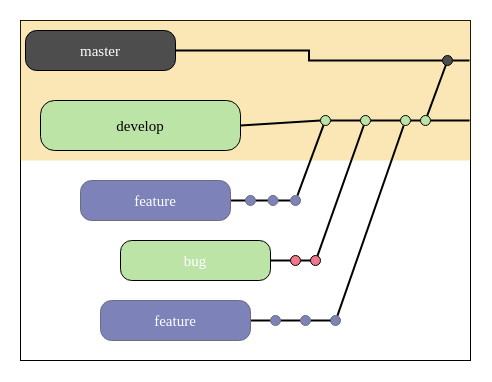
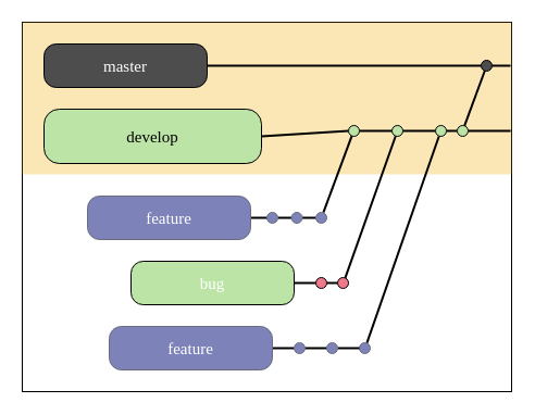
  <mxCell id="0" />
  <mxCell id="1" parent="0" />
  <mxCell id="2" value="" style="rounded=0;whiteSpace=wrap;html=1;strokeColor=#000000;fillColor=none;fontFamily=Ubuntu;fontSize=11;fontColor=#000000;" parent="1" vertex="1"><mxGeometry width="450" height="340" as="geometry" x="20" y="20" /></mxCell>
  <mxCell id="3" value="" style="rounded=0;whiteSpace=wrap;html=1;fillColor=#F2AF0D;opacity=30;spacing=2;strokeColor=none;" parent="1" vertex="1"><mxGeometry width="450" height="140" as="geometry" x="20" y="20" /></mxCell>
  <mxCell id="4" style="edgeStyle=orthogonalEdgeStyle;rounded=0;jumpStyle=none;jumpSize=6;orthogonalLoop=1;jettySize=auto;html=1;exitX=1;exitY=0.5;exitDx=0;exitDy=0;entryX=0;entryY=0.5;entryDx=0;entryDy=0;startSize=6;endSize=2;strokeWidth=2;fontSize=15;fontColor=#000000;endArrow=none;endFill=0;" parent="1" source="5" target="9" edge="1"><mxGeometry relative="1" as="geometry" /></mxCell>
- <mxCell id="5" value="master" style="rounded=1;whiteSpace=wrap;html=1;fillColor=#4D4D4D;fontColor=#FFFFFF;arcSize=28;fontStyle=0;fontSize=15;fontFamily=Ubuntu;" parent="1" vertex="1"><mxGeometry x="25" y="30" width="150" height="40" as="geometry" /></mxCell>
+ <mxCell id="5" value="master" style="rounded=1;whiteSpace=wrap;html=1;fillColor=#4D4D4D;fontColor=#FFFFFF;arcSize=28;fontStyle=0;fontSize=15;fontFamily=Ubuntu;" parent="1" vertex="1"><mxGeometry x="40" y="40" width="150" height="40" as="geometry" /></mxCell>
  <mxCell id="6" value="develop" style="rounded=1;whiteSpace=wrap;html=1;fillColor=#BDE4A7;fontColor=#000000;arcSize=28;fontStyle=0;fontSize=15;fontFamily=Ubuntu;" parent="1" vertex="1"><mxGeometry x="40" y="100" width="200" height="50" as="geometry" /></mxCell>
  <mxCell id="7" style="edgeStyle=none;rounded=0;jumpStyle=none;jumpSize=6;orthogonalLoop=1;jettySize=auto;html=1;exitX=1;exitY=0.5;exitDx=0;exitDy=0;entryX=0;entryY=0.5;entryDx=0;entryDy=0;startSize=6;endArrow=none;endFill=0;endSize=2;strokeWidth=2;fontSize=15;fontColor=#FFFFFF;" parent="1" source="6" target="20" edge="1"><mxGeometry relative="1" as="geometry"><mxPoint x="225.056" y="120.056" as="sourcePoint" /></mxGeometry></mxCell>
  <mxCell id="8" style="edgeStyle=none;rounded=0;jumpStyle=none;jumpSize=6;orthogonalLoop=1;jettySize=auto;html=1;exitX=1;exitY=0.5;exitDx=0;exitDy=0;startSize=6;endArrow=none;endFill=0;endSize=2;strokeWidth=2;fontSize=15;fontColor=#FFFFFF;" parent="1" source="9" edge="1"><mxGeometry relative="1" as="geometry"><mxPoint x="469" y="60" as="targetPoint" /></mxGeometry></mxCell>
  <mxCell id="9" value="" style="ellipse;whiteSpace=wrap;html=1;aspect=fixed;rounded=1;fillColor=#4D4D4D;fontSize=15;fontColor=#000000;" parent="1" vertex="1"><mxGeometry x="442" y="55" width="10" height="10" as="geometry" /></mxCell>
  <mxCell id="10" style="edgeStyle=none;rounded=0;jumpStyle=none;jumpSize=6;orthogonalLoop=1;jettySize=auto;html=1;exitX=1;exitY=0.5;exitDx=0;exitDy=0;entryX=0;entryY=0.5;entryDx=0;entryDy=0;startSize=6;endSize=2;strokeWidth=2;fontSize=15;fontColor=#FFFFFF;endArrow=none;endFill=0;" parent="1" source="11" target="14" edge="1"><mxGeometry relative="1" as="geometry" /></mxCell>
  <mxCell id="11" value="feature&lt;br&gt;" style="rounded=1;whiteSpace=wrap;html=1;fillColor=#7D82B8;fontColor=#FFFFFF;arcSize=28;fontStyle=0;fontSize=15;strokeColor=#696D7D;fontFamily=Ubuntu;" parent="1" vertex="1"><mxGeometry x="80" y="180" width="150" height="40" as="geometry" /></mxCell>
  <mxCell id="12" style="edgeStyle=none;rounded=0;jumpStyle=none;jumpSize=6;orthogonalLoop=1;jettySize=auto;html=1;exitX=1;exitY=0.5;exitDx=0;exitDy=0;entryX=0;entryY=0.5;entryDx=0;entryDy=0;startSize=6;endSize=2;strokeWidth=2;fontSize=15;fontColor=#FFFFFF;endArrow=none;endFill=0;" parent="1" source="14" target="16" edge="1"><mxGeometry relative="1" as="geometry" /></mxCell>
  <mxCell id="13" style="edgeStyle=none;rounded=0;jumpStyle=none;jumpSize=6;orthogonalLoop=1;jettySize=auto;html=1;exitX=0;exitY=0.5;exitDx=0;exitDy=0;startSize=6;endArrow=none;endFill=0;endSize=2;strokeWidth=2;fontSize=15;fontColor=#FFFFFF;" parent="1" source="14" edge="1"><mxGeometry relative="1" as="geometry"><mxPoint x="250" y="199.952" as="targetPoint" /></mxGeometry></mxCell>
  <mxCell id="14" value="" style="ellipse;whiteSpace=wrap;html=1;aspect=fixed;rounded=1;fillColor=#7D82B8;fontSize=15;fontColor=#000000;strokeColor=#696D7D;" parent="1" vertex="1"><mxGeometry x="245" y="195" width="10" height="10" as="geometry" /></mxCell>
  <mxCell id="15" style="edgeStyle=none;rounded=0;jumpStyle=none;jumpSize=6;orthogonalLoop=1;jettySize=auto;html=1;exitX=1;exitY=0.5;exitDx=0;exitDy=0;entryX=0;entryY=0.5;entryDx=0;entryDy=0;startSize=6;endArrow=none;endFill=0;endSize=2;strokeWidth=2;fontSize=15;fontColor=#FFFFFF;" parent="1" source="16" target="18" edge="1"><mxGeometry relative="1" as="geometry" /></mxCell>
  <mxCell id="16" value="" style="ellipse;whiteSpace=wrap;html=1;aspect=fixed;rounded=1;fillColor=#7D82B8;fontSize=15;fontColor=#000000;strokeColor=#696D7D;" parent="1" vertex="1"><mxGeometry x="267.5" y="195" width="10" height="10" as="geometry" /></mxCell>
  <mxCell id="17" style="edgeStyle=none;rounded=0;jumpStyle=none;jumpSize=6;orthogonalLoop=1;jettySize=auto;html=1;exitX=0.69;exitY=0.016;exitDx=0;exitDy=0;entryX=0.303;entryY=0.965;entryDx=0;entryDy=0;startSize=6;endArrow=none;endFill=0;endSize=2;strokeWidth=2;fontSize=15;fontColor=#FFFFFF;exitPerimeter=0;entryPerimeter=0;" parent="1" source="18" target="20" edge="1"><mxGeometry relative="1" as="geometry" /></mxCell>
  <mxCell id="18" value="" style="ellipse;whiteSpace=wrap;html=1;aspect=fixed;rounded=1;fillColor=#7D82B8;fontSize=15;fontColor=#000000;strokeColor=#696D7D;" parent="1" vertex="1"><mxGeometry x="290" y="195" width="10" height="10" as="geometry" /></mxCell>
  <mxCell id="19" style="edgeStyle=none;rounded=0;jumpStyle=none;jumpSize=6;orthogonalLoop=1;jettySize=auto;html=1;exitX=1;exitY=0.5;exitDx=0;exitDy=0;entryX=0;entryY=0.5;entryDx=0;entryDy=0;startSize=6;endArrow=none;endFill=0;endSize=2;strokeWidth=2;fontSize=15;fontColor=#FFFFFF;" parent="1" source="20" target="28" edge="1"><mxGeometry relative="1" as="geometry" /></mxCell>
  <mxCell id="20" value="" style="ellipse;whiteSpace=wrap;html=1;aspect=fixed;rounded=1;fillColor=#BDE4A7;fontSize=15;fontColor=#000000;" parent="1" vertex="1"><mxGeometry x="320" y="115" width="10" height="10" as="geometry" /></mxCell>
  <mxCell id="21" style="edgeStyle=none;rounded=0;jumpStyle=none;jumpSize=6;orthogonalLoop=1;jettySize=auto;html=1;exitX=1;exitY=0.5;exitDx=0;exitDy=0;entryX=0;entryY=0.5;entryDx=0;entryDy=0;startSize=6;endArrow=none;endFill=0;endSize=2;strokeWidth=2;fontSize=15;fontColor=#FFFFFF;" parent="1" source="22" target="24" edge="1"><mxGeometry relative="1" as="geometry" /></mxCell>
  <mxCell id="22" value="bug&lt;br&gt;" style="rounded=1;whiteSpace=wrap;html=1;fillColor=#bde4a7;fontColor=#FFFFFF;arcSize=28;fontStyle=0;fontSize=15;strokeColor=#000000;fontFamily=Ubuntu;" parent="1" vertex="1"><mxGeometry x="120" y="240" width="150" height="40" as="geometry" /></mxCell>
  <mxCell id="23" style="edgeStyle=none;rounded=0;jumpStyle=none;jumpSize=6;orthogonalLoop=1;jettySize=auto;html=1;exitX=1;exitY=0.5;exitDx=0;exitDy=0;entryX=0;entryY=0.5;entryDx=0;entryDy=0;startSize=6;endArrow=none;endFill=0;endSize=2;strokeWidth=2;fontSize=15;fontColor=#FFFFFF;" parent="1" source="24" target="26" edge="1"><mxGeometry relative="1" as="geometry" /></mxCell>
  <mxCell id="24" value="" style="ellipse;whiteSpace=wrap;html=1;aspect=fixed;rounded=1;fillColor=#EF798A;fontSize=15;fontColor=#000000;strokeColor=#000000;" parent="1" vertex="1"><mxGeometry x="290" y="255" width="10" height="10" as="geometry" /></mxCell>
  <mxCell id="25" style="edgeStyle=none;rounded=0;jumpStyle=none;jumpSize=6;orthogonalLoop=1;jettySize=auto;html=1;exitX=0.697;exitY=0.035;exitDx=0;exitDy=0;startSize=6;endArrow=none;endFill=0;endSize=2;strokeWidth=2;fontSize=15;fontColor=#FFFFFF;exitPerimeter=0;" parent="1" source="26" target="28" edge="1"><mxGeometry relative="1" as="geometry" /></mxCell>
  <mxCell id="26" value="" style="ellipse;whiteSpace=wrap;html=1;aspect=fixed;rounded=1;fillColor=#EF798A;fontSize=15;fontColor=#000000;strokeColor=#000000;" parent="1" vertex="1"><mxGeometry x="310" y="255" width="10" height="10" as="geometry" /></mxCell>
  <mxCell id="27" style="edgeStyle=none;rounded=0;jumpStyle=none;jumpSize=6;orthogonalLoop=1;jettySize=auto;html=1;exitX=1;exitY=0.5;exitDx=0;exitDy=0;entryX=0;entryY=0.5;entryDx=0;entryDy=0;startSize=6;endArrow=none;endFill=0;endSize=2;strokeWidth=2;fontSize=15;fontColor=#FFFFFF;" parent="1" source="28" target="38" edge="1"><mxGeometry relative="1" as="geometry" /></mxCell>
  <mxCell id="28" value="" style="ellipse;whiteSpace=wrap;html=1;aspect=fixed;rounded=1;fillColor=#BDE4A7;fontSize=15;fontColor=#000000;" parent="1" vertex="1"><mxGeometry x="360" y="115" width="10" height="10" as="geometry" /></mxCell>
  <mxCell id="29" style="edgeStyle=none;rounded=0;jumpStyle=none;jumpSize=6;orthogonalLoop=1;jettySize=auto;html=1;exitX=1;exitY=0.5;exitDx=0;exitDy=0;entryX=0;entryY=0.5;entryDx=0;entryDy=0;startSize=6;endArrow=none;endFill=0;endSize=2;strokeWidth=2;fontSize=15;fontColor=#FFFFFF;" parent="1" source="30" target="32" edge="1"><mxGeometry relative="1" as="geometry" /></mxCell>
  <mxCell id="30" value="feature&lt;br&gt;" style="rounded=1;whiteSpace=wrap;html=1;fillColor=#7D82B8;fontColor=#FFFFFF;arcSize=28;fontStyle=0;fontSize=15;strokeColor=#696D7D;fontFamily=Ubuntu;" parent="1" vertex="1"><mxGeometry x="100" y="300" width="150" height="40" as="geometry" /></mxCell>
  <mxCell id="31" style="edgeStyle=none;rounded=0;jumpStyle=none;jumpSize=6;orthogonalLoop=1;jettySize=auto;html=1;exitX=1;exitY=0.5;exitDx=0;exitDy=0;entryX=0;entryY=0.5;entryDx=0;entryDy=0;startSize=6;endArrow=none;endFill=0;endSize=2;strokeWidth=2;fontSize=15;fontColor=#FFFFFF;" parent="1" source="32" target="36" edge="1"><mxGeometry relative="1" as="geometry" /></mxCell>
  <mxCell id="32" value="" style="ellipse;whiteSpace=wrap;html=1;aspect=fixed;rounded=1;fillColor=#7D82B8;fontSize=15;fontColor=#000000;strokeColor=#696D7D;" parent="1" vertex="1"><mxGeometry x="270" y="315" width="10" height="10" as="geometry" /></mxCell>
  <mxCell id="33" style="edgeStyle=none;rounded=0;jumpStyle=none;jumpSize=6;orthogonalLoop=1;jettySize=auto;html=1;exitX=0.688;exitY=0.036;exitDx=0;exitDy=0;startSize=6;endArrow=none;endFill=0;endSize=2;strokeWidth=2;fontSize=15;fontColor=#FFFFFF;entryX=0.317;entryY=0.996;entryDx=0;entryDy=0;entryPerimeter=0;exitPerimeter=0;" parent="1" source="34" target="38" edge="1"><mxGeometry relative="1" as="geometry"><mxPoint x="380" y="190" as="targetPoint" /></mxGeometry></mxCell>
  <mxCell id="34" value="" style="ellipse;whiteSpace=wrap;html=1;aspect=fixed;rounded=1;fillColor=#7D82B8;fontSize=15;fontColor=#000000;strokeColor=#696D7D;" parent="1" vertex="1"><mxGeometry x="330" y="315" width="10" height="10" as="geometry" /></mxCell>
  <mxCell id="35" style="edgeStyle=none;rounded=0;jumpStyle=none;jumpSize=6;orthogonalLoop=1;jettySize=auto;html=1;exitX=1;exitY=0.5;exitDx=0;exitDy=0;entryX=0;entryY=0.5;entryDx=0;entryDy=0;startSize=6;endArrow=none;endFill=0;endSize=2;strokeWidth=2;fontSize=15;fontColor=#FFFFFF;" parent="1" source="36" target="34" edge="1"><mxGeometry relative="1" as="geometry" /></mxCell>
  <mxCell id="36" value="" style="ellipse;whiteSpace=wrap;html=1;aspect=fixed;rounded=1;fillColor=#7D82B8;fontSize=15;fontColor=#000000;strokeColor=#696D7D;" parent="1" vertex="1"><mxGeometry x="300" y="315" width="10" height="10" as="geometry" /></mxCell>
  <mxCell id="37" style="edgeStyle=none;rounded=0;jumpStyle=none;jumpSize=6;orthogonalLoop=1;jettySize=auto;html=1;exitX=1;exitY=0.5;exitDx=0;exitDy=0;entryX=0;entryY=0.5;entryDx=0;entryDy=0;startSize=6;endArrow=none;endFill=0;endSize=2;strokeWidth=2;fontSize=15;fontColor=#FFFFFF;" parent="1" source="38" target="41" edge="1"><mxGeometry relative="1" as="geometry" /></mxCell>
  <mxCell id="38" value="" style="ellipse;whiteSpace=wrap;html=1;aspect=fixed;rounded=1;fillColor=#BDE4A7;fontSize=15;fontColor=#000000;" parent="1" vertex="1"><mxGeometry x="400" y="115" width="10" height="10" as="geometry" /></mxCell>
  <mxCell id="39" style="edgeStyle=none;rounded=0;jumpStyle=none;jumpSize=6;orthogonalLoop=1;jettySize=auto;html=1;exitX=0.665;exitY=0.033;exitDx=0;exitDy=0;entryX=0.339;entryY=0.95;entryDx=0;entryDy=0;entryPerimeter=0;startSize=6;endArrow=none;endFill=0;endSize=2;strokeWidth=2;fontSize=15;fontColor=#FFFFFF;exitPerimeter=0;" parent="1" source="41" target="9" edge="1"><mxGeometry relative="1" as="geometry" /></mxCell>
  <mxCell id="40" style="edgeStyle=none;rounded=0;jumpStyle=none;jumpSize=6;orthogonalLoop=1;jettySize=auto;html=1;exitX=1;exitY=0.5;exitDx=0;exitDy=0;entryX=0.998;entryY=0.715;entryDx=0;entryDy=0;entryPerimeter=0;startSize=6;endArrow=none;endFill=0;endSize=2;strokeWidth=2;fontSize=15;fontColor=#FFFFFF;" parent="1" source="41" target="3" edge="1"><mxGeometry relative="1" as="geometry" /></mxCell>
  <mxCell id="41" value="" style="ellipse;whiteSpace=wrap;html=1;aspect=fixed;rounded=1;fillColor=#BDE4A7;fontSize=15;fontColor=#000000;" parent="1" vertex="1"><mxGeometry x="420" y="115" width="10" height="10" as="geometry" /></mxCell>
